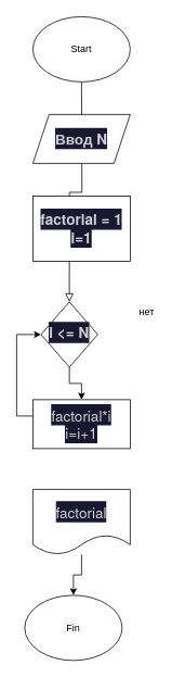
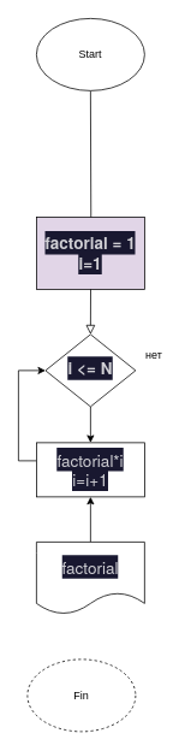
  <mxCell id="0" />
  <mxCell id="1" parent="0" />
  <mxCell id="2" value="" style="rounded=0;html=1;jettySize=auto;orthogonalLoop=1;fontSize=11;endArrow=block;endFill=0;endSize=8;strokeWidth=1;shadow=0;labelBackgroundColor=none;edgeStyle=orthogonalEdgeStyle;" parent="1" target="4" edge="1"><mxGeometry relative="1" as="geometry"><mxPoint x="100" y="100" as="sourcePoint" /></mxGeometry></mxCell>
  <mxCell id="3" value="" style="edgeStyle=orthogonalEdgeStyle;rounded=0;orthogonalLoop=1;jettySize=auto;html=1;" edge="1" parent="1" source="4" target="9"><mxGeometry relative="1" as="geometry" /></mxCell>
- <mxCell id="4" value="&lt;strong style=&quot;color: rgba(255, 255, 255, 0.8); font-family: &amp;quot;YS Text&amp;quot;, &amp;quot;Helvetica Neue&amp;quot;, Arial, sans-serif; font-size: 18px; text-align: left; background-color: rgb(25, 24, 48);&quot;&gt;&lt;span style=&quot;animation: 0.3s ease-out 0s 1 normal forwards running svelte-652a17-fade;&quot; class=&quot;alice-fade-word&quot;&gt;i&lt;/span&gt;&lt;span style=&quot;animation: 0.3s ease-out 0s 1 normal forwards running svelte-652a17-fade;&quot; class=&quot;alice-fade-word&quot;&gt;&amp;nbsp;&amp;lt;= N&lt;/span&gt;&lt;/strong&gt;" style="rhombus;whiteSpace=wrap;html=1;shadow=0;fontFamily=Helvetica;fontSize=12;align=center;strokeWidth=1;spacing=6;spacingTop=-4;" parent="1" vertex="1"><mxGeometry x="50" y="370" width="70" height="80" as="geometry" /></mxCell>
- <mxCell id="5" value="&lt;strong style=&quot;color: rgba(255, 255, 255, 0.8); font-family: &amp;quot;YS Text&amp;quot;, &amp;quot;Helvetica Neue&amp;quot;, Arial, sans-serif; font-size: 18px; text-align: left; background-color: rgb(25, 24, 48);&quot;&gt;&lt;span style=&quot;animation: 0.3s ease-out 0s 1 normal forwards running svelte-652a17-fade;&quot; class=&quot;alice-fade-word&quot;&gt;Ввод&lt;/span&gt;&lt;span style=&quot;animation: 0.3s ease-out 0s 1 normal forwards running svelte-652a17-fade;&quot; class=&quot;alice-fade-word&quot;&gt;&amp;nbsp;N&lt;/span&gt;&lt;/strong&gt;" style="shape=parallelogram;perimeter=parallelogramPerimeter;whiteSpace=wrap;html=1;fixedSize=1;" vertex="1" parent="1"><mxGeometry x="40" y="140" width="120" height="60" as="geometry" /></mxCell>
- <mxCell id="6" value="&lt;strong style=&quot;color: rgba(255, 255, 255, 0.8); font-family: &amp;quot;YS Text&amp;quot;, &amp;quot;Helvetica Neue&amp;quot;, Arial, sans-serif; font-size: 18px; text-align: left; background-color: rgb(25, 24, 48);&quot;&gt;&lt;span style=&quot;animation: 0.3s ease-out 0s 1 normal forwards running svelte-652a17-fade;&quot; class=&quot;alice-fade-word&quot;&gt;factorial&lt;/span&gt;&lt;span style=&quot;animation: 0.3s ease-out 0s 1 normal forwards running svelte-652a17-fade;&quot; class=&quot;alice-fade-word&quot;&gt;&amp;nbsp;=&amp;nbsp;&lt;/span&gt;&lt;/strong&gt;&lt;strong style=&quot;color: rgba(255, 255, 255, 0.8); font-family: &amp;quot;YS Text&amp;quot;, &amp;quot;Helvetica Neue&amp;quot;, Arial, sans-serif; font-size: 18px; text-align: left; background-color: rgb(25, 24, 48);&quot;&gt;&lt;span style=&quot;animation: 0.3s ease-out 0s 1 normal forwards running svelte-652a17-fade;&quot; class=&quot;alice-fade-word&quot;&gt;1&lt;/span&gt;&lt;/strong&gt;&lt;div&gt;&lt;strong style=&quot;color: rgba(255, 255, 255, 0.8); font-family: &amp;quot;YS Text&amp;quot;, &amp;quot;Helvetica Neue&amp;quot;, Arial, sans-serif; font-size: 18px; text-align: left; background-color: rgb(25, 24, 48);&quot;&gt;&lt;span style=&quot;animation: 0.3s ease-out 0s 1 normal forwards running svelte-652a17-fade;&quot; class=&quot;alice-fade-word&quot;&gt;i=1&lt;/span&gt;&lt;/strong&gt;&lt;/div&gt;" style="rounded=0;whiteSpace=wrap;html=1;" vertex="1" parent="1"><mxGeometry x="40" y="240" width="120" height="80" as="geometry" /></mxCell>
+ <mxCell id="4" value="&lt;strong style=&quot;color: rgba(255, 255, 255, 0.8); font-family: &amp;quot;YS Text&amp;quot;, &amp;quot;Helvetica Neue&amp;quot;, Arial, sans-serif; font-size: 18px; text-align: left; background-color: rgb(25, 24, 48);&quot;&gt;&lt;span style=&quot;animation: 0.3s ease-out 0s 1 normal forwards running svelte-652a17-fade;&quot; class=&quot;alice-fade-word&quot;&gt;i&lt;/span&gt;&lt;span style=&quot;animation: 0.3s ease-out 0s 1 normal forwards running svelte-652a17-fade;&quot; class=&quot;alice-fade-word&quot;&gt;&amp;nbsp;&amp;lt;= N&lt;/span&gt;&lt;/strong&gt;" style="rhombus;whiteSpace=wrap;html=1;shadow=0;fontFamily=Helvetica;fontSize=12;align=center;strokeWidth=1;spacing=6;spacingTop=-4;" parent="1" vertex="1"><mxGeometry x="50" y="370" width="100" height="80" as="geometry" /></mxCell>
+ <mxCell id="6" value="&lt;strong style=&quot;color: rgba(255, 255, 255, 0.8); font-family: &amp;quot;YS Text&amp;quot;, &amp;quot;Helvetica Neue&amp;quot;, Arial, sans-serif; font-size: 18px; text-align: left; background-color: rgb(25, 24, 48);&quot;&gt;&lt;span style=&quot;animation: 0.3s ease-out 0s 1 normal forwards running svelte-652a17-fade;&quot; class=&quot;alice-fade-word&quot;&gt;factorial&lt;/span&gt;&lt;span style=&quot;animation: 0.3s ease-out 0s 1 normal forwards running svelte-652a17-fade;&quot; class=&quot;alice-fade-word&quot;&gt;&amp;nbsp;=&amp;nbsp;&lt;/span&gt;&lt;/strong&gt;&lt;strong style=&quot;color: rgba(255, 255, 255, 0.8); font-family: &amp;quot;YS Text&amp;quot;, &amp;quot;Helvetica Neue&amp;quot;, Arial, sans-serif; font-size: 18px; text-align: left; background-color: rgb(25, 24, 48);&quot;&gt;&lt;span style=&quot;animation: 0.3s ease-out 0s 1 normal forwards running svelte-652a17-fade;&quot; class=&quot;alice-fade-word&quot;&gt;1&lt;/span&gt;&lt;/strong&gt;&lt;div&gt;&lt;strong style=&quot;color: rgba(255, 255, 255, 0.8); font-family: &amp;quot;YS Text&amp;quot;, &amp;quot;Helvetica Neue&amp;quot;, Arial, sans-serif; font-size: 18px; text-align: left; background-color: rgb(25, 24, 48);&quot;&gt;&lt;span style=&quot;animation: 0.3s ease-out 0s 1 normal forwards running svelte-652a17-fade;&quot; class=&quot;alice-fade-word&quot;&gt;i=1&lt;/span&gt;&lt;/strong&gt;&lt;/div&gt;" style="rounded=0;whiteSpace=wrap;html=1;fillColor=#e1d5e7;" vertex="1" parent="1"><mxGeometry x="40" y="240" width="120" height="80" as="geometry" /></mxCell>
  <mxCell id="7" value="Start" style="ellipse;whiteSpace=wrap;html=1;" vertex="1" parent="1"><mxGeometry x="40" y="20" width="120" height="80" as="geometry" /></mxCell>
  <mxCell id="8" style="edgeStyle=orthogonalEdgeStyle;rounded=0;orthogonalLoop=1;jettySize=auto;html=1;entryX=0;entryY=0.5;entryDx=0;entryDy=0;" edge="1" parent="1" source="9" target="4"><mxGeometry relative="1" as="geometry"><Array as="points"><mxPoint x="20" y="510" /><mxPoint x="20" y="410" /></Array></mxGeometry></mxCell>
  <mxCell id="9" value="&lt;span style=&quot;animation: 0.3s ease-out 0s 1 normal forwards running svelte-652a17-fade; color: rgba(255, 255, 255, 0.8); font-family: &amp;quot;YS Text&amp;quot;, &amp;quot;Helvetica Neue&amp;quot;, Arial, sans-serif; font-size: 18px; text-align: left; background-color: rgb(25, 24, 48);&quot; class=&quot;alice-fade-word&quot;&gt;factorial*i&lt;/span&gt;&lt;div&gt;&lt;span style=&quot;animation: 0.3s ease-out 0s 1 normal forwards running svelte-652a17-fade; color: rgba(255, 255, 255, 0.8); font-family: &amp;quot;YS Text&amp;quot;, &amp;quot;Helvetica Neue&amp;quot;, Arial, sans-serif; font-size: 18px; text-align: left; background-color: rgb(25, 24, 48);&quot; class=&quot;alice-fade-word&quot;&gt;i=i+1&lt;/span&gt;&lt;/div&gt;" style="rounded=0;whiteSpace=wrap;html=1;" vertex="1" parent="1"><mxGeometry x="40" y="490" width="120" height="60" as="geometry" /></mxCell>
- <mxCell id="10" value="нет" style="text;html=1;align=center;verticalAlign=middle;resizable=0;points=[];autosize=1;strokeColor=none;fillColor=none;" vertex="1" parent="1"><mxGeometry x="160" y="368" width="40" height="30" as="geometry" /></mxCell>
- <mxCell id="11" value="" style="edgeStyle=orthogonalEdgeStyle;rounded=0;orthogonalLoop=1;jettySize=auto;html=1;" edge="1" parent="1" source="12" target="13"><mxGeometry relative="1" as="geometry" /></mxCell>
+ <mxCell id="10" value="нет" style="text;html=1;align=center;verticalAlign=middle;resizable=0;points=[];autosize=1;strokeColor=none;fillColor=none;" vertex="1" parent="1"><mxGeometry x="150" y="378" width="40" height="30" as="geometry" /></mxCell>
+ <mxCell id="11" value="" style="edgeStyle=orthogonalEdgeStyle;rounded=0;orthogonalLoop=1;jettySize=auto;html=1;" edge="1" parent="1" source="12" target="9"><mxGeometry relative="1" as="geometry" /></mxCell>
  <mxCell id="12" value="&lt;span style=&quot;color: rgba(255, 255, 255, 0.8); font-family: &amp;quot;YS Text&amp;quot;, &amp;quot;Helvetica Neue&amp;quot;, Arial, sans-serif; font-size: 18px; text-align: left; background-color: rgb(25, 24, 48);&quot;&gt;factorial&lt;/span&gt;" style="shape=document;whiteSpace=wrap;html=1;boundedLbl=1;" vertex="1" parent="1"><mxGeometry x="40" y="600" width="120" height="80" as="geometry" /></mxCell>
- <mxCell id="13" value="Fin" style="ellipse;whiteSpace=wrap;html=1;" vertex="1" parent="1"><mxGeometry x="30" y="730" width="120" height="80" as="geometry" /></mxCell>
+ <mxCell id="13" value="Fin" style="ellipse;whiteSpace=wrap;html=1;dashed=1;" vertex="1" parent="1"><mxGeometry x="30" y="730" width="120" height="80" as="geometry" /></mxCell>
